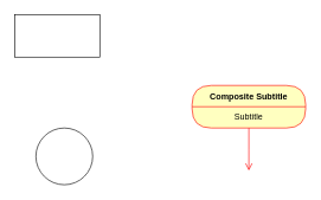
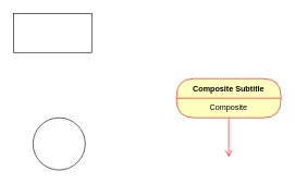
  <mxCell id="0" />
  <mxCell id="1" parent="0" />
  <mxCell id="2" value="" style="rounded=0;whiteSpace=wrap;html=1;" parent="1" vertex="1"><mxGeometry x="20" y="20" width="120" height="60" as="geometry" /></mxCell>
  <mxCell id="3" value="" style="ellipse;whiteSpace=wrap;html=1;aspect=fixed;" parent="1" vertex="1"><mxGeometry x="50" y="180" width="80" height="80" as="geometry" /></mxCell>
  <mxCell id="4" value="Composite Subtitle" style="swimlane;fontStyle=1;align=center;verticalAlign=middle;childLayout=stackLayout;horizontal=1;startSize=30;horizontalStack=0;resizeParent=0;resizeLast=1;container=0;fontColor=#000000;collapsible=0;rounded=1;arcSize=30;strokeColor=#ff0000;fillColor=#ffffc0;swimlaneFillColor=#ffffc0;dropTarget=0;" vertex="1" parent="1"><mxGeometry x="270" y="120" width="160" height="60" as="geometry" /></mxCell>
- <mxCell id="5" value="Subtitle" style="text;html=1;strokeColor=none;fillColor=none;align=center;verticalAlign=middle;spacingLeft=4;spacingRight=4;whiteSpace=wrap;overflow=hidden;rotatable=0;fontColor=#000000;" vertex="1" parent="4"><mxGeometry y="30" width="160" height="30" as="geometry" /></mxCell>
+ <mxCell id="5" value="Composite" style="text;html=1;strokeColor=none;fillColor=none;align=center;verticalAlign=middle;spacingLeft=4;spacingRight=4;whiteSpace=wrap;overflow=hidden;rotatable=0;fontColor=#000000;" vertex="1" parent="4"><mxGeometry y="30" width="160" height="30" as="geometry" /></mxCell>
  <mxCell id="6" value="" style="edgeStyle=orthogonalEdgeStyle;html=1;verticalAlign=bottom;endArrow=open;endSize=8;strokeColor=#ff0000;rounded=0;" edge="1" source="4" parent="1"><mxGeometry relative="1" as="geometry"><mxPoint x="350" y="240" as="targetPoint" /></mxGeometry></mxCell>
